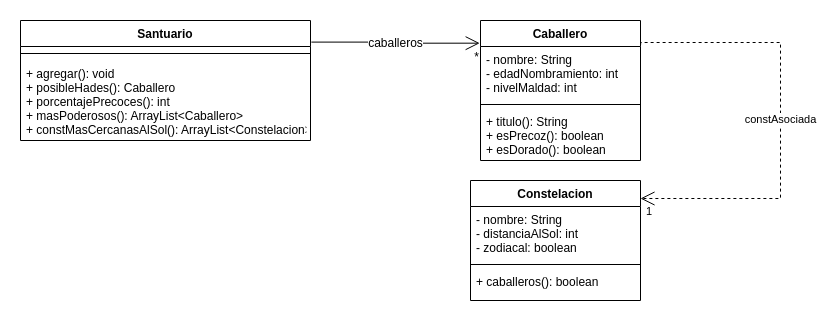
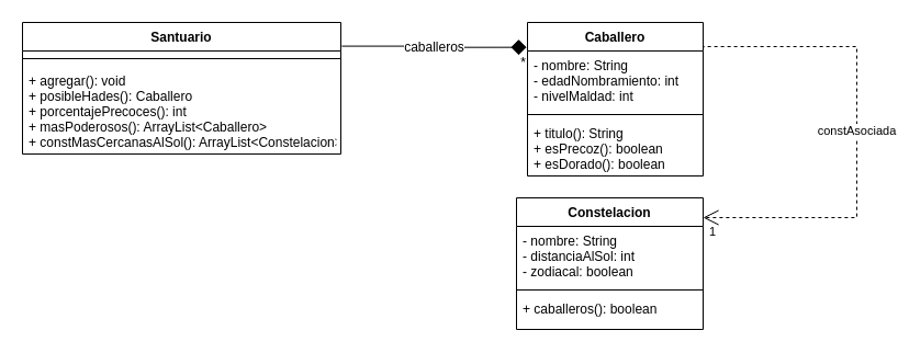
  <mxCell id="0" />
  <mxCell id="1" parent="0" />
  <mxCell id="2" value="Santuario" style="swimlane;fontStyle=1;align=center;verticalAlign=top;childLayout=stackLayout;horizontal=1;startSize=26;horizontalStack=0;resizeParent=1;resizeParentMax=0;resizeLast=0;collapsible=1;marginBottom=0;" parent="1" vertex="1"><mxGeometry y="20" width="290" height="120" as="geometry" x="20"><mxRectangle x="40" y="50" width="90" height="26" as="alternateBounds" /></mxGeometry></mxCell>
  <mxCell id="3" value="" style="line;strokeWidth=1;fillColor=none;align=left;verticalAlign=middle;spacingTop=-1;spacingLeft=3;spacingRight=3;rotatable=0;labelPosition=right;points=[];portConstraint=eastwest;" parent="2" vertex="1"><mxGeometry y="26" width="290" height="14" as="geometry" /></mxCell>
  <mxCell id="4" value="+ agregar(): void&#10;+ posibleHades(): Caballero&#10;+ porcentajePrecoces(): int&#10;+ masPoderosos(): ArrayList&lt;Caballero&gt;&#10;+ constMasCercanasAlSol(): ArrayList&lt;Constelacion&gt;" style="text;strokeColor=none;fillColor=none;align=left;verticalAlign=top;spacingLeft=4;spacingRight=4;overflow=hidden;rotatable=0;points=[[0,0.5],[1,0.5]];portConstraint=eastwest;" parent="2" vertex="1"><mxGeometry y="40" width="290" height="80" as="geometry" /></mxCell>
  <mxCell id="5" value="constAsociada" style="endArrow=open;html=1;endSize=12;startArrow=none;startSize=14;startFill=0;edgeStyle=orthogonalEdgeStyle;rounded=0;fontSize=11;exitX=1.001;exitY=0.172;exitDx=0;exitDy=0;exitPerimeter=0;dashed=1;" parent="1" source="7" target="13" edge="1"><mxGeometry relative="1" as="geometry"><mxPoint x="666.9" y="41.858" as="sourcePoint" /><mxPoint x="682.86" y="187.02" as="targetPoint" /><Array as="points"><mxPoint x="780" y="42" /><mxPoint x="780" y="198" /></Array></mxGeometry></mxCell>
  <mxCell id="6" value="1" style="edgeLabel;resizable=0;html=1;align=right;verticalAlign=top;fontSize=11;" parent="5" connectable="0" vertex="1"><mxGeometry x="1" relative="1" as="geometry"><mxPoint x="12" as="offset" /></mxGeometry></mxCell>
  <mxCell id="7" value="Caballero" style="swimlane;fontStyle=1;align=center;verticalAlign=top;childLayout=stackLayout;horizontal=1;startSize=26;horizontalStack=0;resizeParent=1;resizeParentMax=0;resizeLast=0;collapsible=1;marginBottom=0;labelBackgroundColor=none;fontSize=12;" parent="1" vertex="1"><mxGeometry x="480" y="20" width="160" height="140" as="geometry" /></mxCell>
  <mxCell id="8" value="- nombre: String&#10;- edadNombramiento: int&#10;- nivelMaldad: int" style="text;strokeColor=none;fillColor=none;align=left;verticalAlign=top;spacingLeft=4;spacingRight=4;overflow=hidden;rotatable=0;points=[[0,0.5],[1,0.5]];portConstraint=eastwest;labelBackgroundColor=none;fontSize=12;" parent="7" vertex="1"><mxGeometry y="26" width="160" height="54" as="geometry" /></mxCell>
  <mxCell id="9" value="" style="line;strokeWidth=1;fillColor=none;align=left;verticalAlign=middle;spacingTop=-1;spacingLeft=3;spacingRight=3;rotatable=0;labelPosition=right;points=[];portConstraint=eastwest;labelBackgroundColor=none;fontSize=11;" parent="7" vertex="1"><mxGeometry y="80" width="160" height="8" as="geometry" /></mxCell>
  <mxCell id="10" value="+ titulo(): String&#10;+ esPrecoz(): boolean&#10;+ esDorado(): boolean" style="text;strokeColor=none;fillColor=none;align=left;verticalAlign=top;spacingLeft=4;spacingRight=4;overflow=hidden;rotatable=0;points=[[0,0.5],[1,0.5]];portConstraint=eastwest;labelBackgroundColor=none;fontSize=12;" parent="7" vertex="1"><mxGeometry y="88" width="160" height="52" as="geometry" /></mxCell>
- <mxCell id="11" value="caballeros" style="endArrow=open;html=1;endSize=12;startArrow=none;startSize=14;startFill=0;edgeStyle=orthogonalEdgeStyle;rounded=0;fontSize=12;exitX=1.003;exitY=0.18;exitDx=0;exitDy=0;exitPerimeter=0;entryX=-0.005;entryY=0.162;entryDx=0;entryDy=0;entryPerimeter=0;" parent="1" source="2" target="7" edge="1"><mxGeometry relative="1" as="geometry"><mxPoint x="290" y="40" as="sourcePoint" /><mxPoint x="450" y="40" as="targetPoint" /></mxGeometry></mxCell>
+ <mxCell id="11" value="caballeros" style="endArrow=diamond;html=1;endSize=12;startArrow=none;startSize=14;startFill=0;edgeStyle=orthogonalEdgeStyle;rounded=0;fontSize=12;exitX=1.003;exitY=0.18;exitDx=0;exitDy=0;exitPerimeter=0;entryX=-0.005;entryY=0.162;entryDx=0;entryDy=0;entryPerimeter=0;" parent="1" source="2" target="7" edge="1"><mxGeometry relative="1" as="geometry"><mxPoint x="290" y="40" as="sourcePoint" /><mxPoint x="450" y="40" as="targetPoint" /></mxGeometry></mxCell>
  <mxCell id="12" value="*" style="edgeLabel;resizable=0;html=1;align=right;verticalAlign=top;labelBackgroundColor=none;fontSize=12;" parent="11" connectable="0" vertex="1"><mxGeometry x="1" relative="1" as="geometry" /></mxCell>
  <mxCell id="13" value="Constelacion" style="swimlane;fontStyle=1;align=center;verticalAlign=top;childLayout=stackLayout;horizontal=1;startSize=26;horizontalStack=0;resizeParent=1;resizeParentMax=0;resizeLast=0;collapsible=1;marginBottom=0;labelBackgroundColor=none;fontSize=12;" parent="1" vertex="1"><mxGeometry x="470" y="180" width="170" height="120" as="geometry" /></mxCell>
  <mxCell id="14" value="- nombre: String&#10;- distanciaAlSol: int&#10;- zodiacal: boolean" style="text;strokeColor=none;fillColor=none;align=left;verticalAlign=top;spacingLeft=4;spacingRight=4;overflow=hidden;rotatable=0;points=[[0,0.5],[1,0.5]];portConstraint=eastwest;labelBackgroundColor=none;fontSize=12;" parent="13" vertex="1"><mxGeometry y="26" width="170" height="54" as="geometry" /></mxCell>
  <mxCell id="15" value="" style="line;strokeWidth=1;fillColor=none;align=left;verticalAlign=middle;spacingTop=-1;spacingLeft=3;spacingRight=3;rotatable=0;labelPosition=right;points=[];portConstraint=eastwest;labelBackgroundColor=none;fontSize=11;" parent="13" vertex="1"><mxGeometry y="80" width="170" height="8" as="geometry" /></mxCell>
  <mxCell id="16" value="+ caballeros(): boolean" style="text;strokeColor=none;fillColor=none;align=left;verticalAlign=top;spacingLeft=4;spacingRight=4;overflow=hidden;rotatable=0;points=[[0,0.5],[1,0.5]];portConstraint=eastwest;labelBackgroundColor=none;fontSize=12;" parent="13" vertex="1"><mxGeometry y="88" width="170" height="32" as="geometry" /></mxCell>
